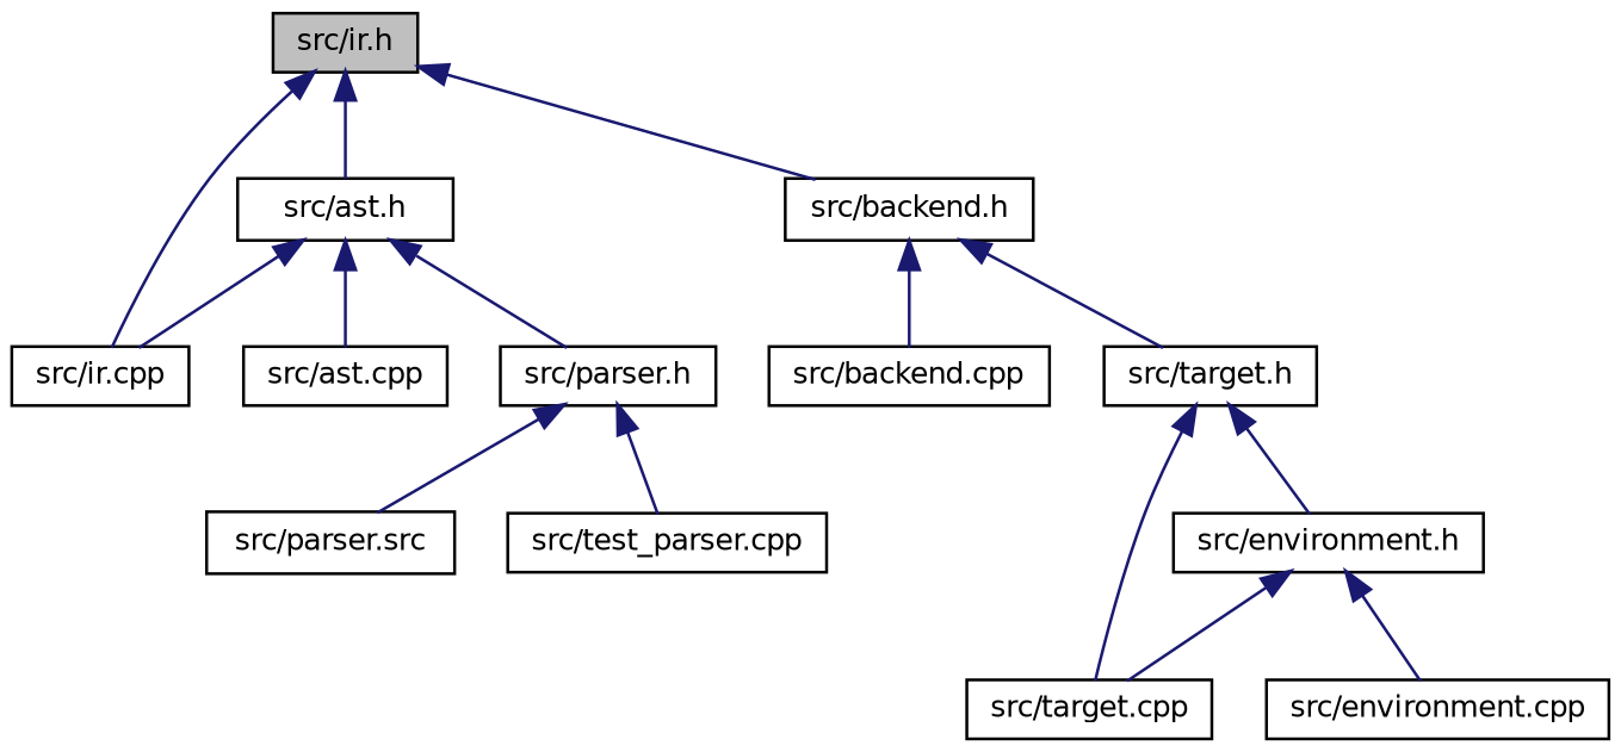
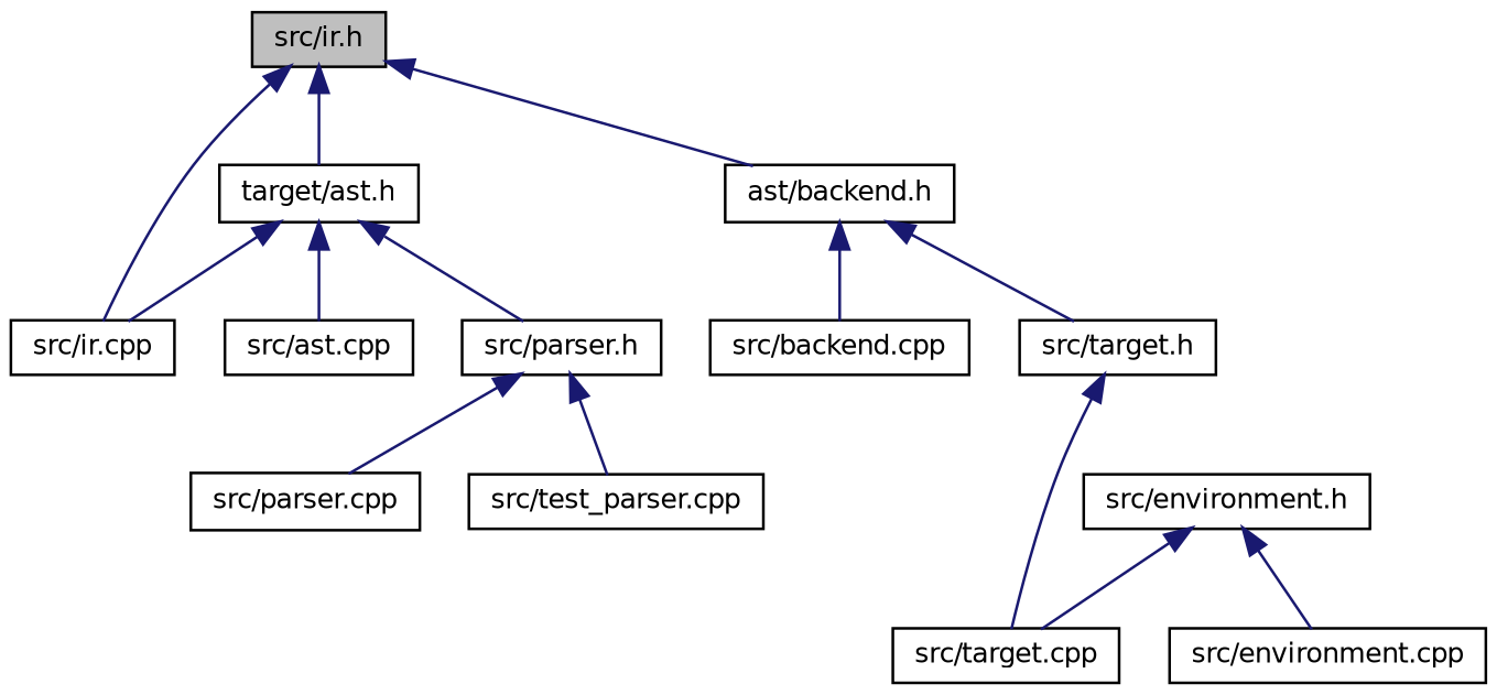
  digraph {
    node [color=black fillcolor=white fontname=Helvetica fontsize=10 shape=record style=filled]
    edge [color=midnightblue dir=back fontname=Helvetica fontsize=10 labelfontname=Helvetica labelfontsize=10 style=solid]
    n1 [fillcolor=grey75 fontcolor=black height=0.2 label="src/ir.h" width=0.4]
-   n2 [height=0.2 label="src/ast.h" width=0.4]
+   n2 [height=0.2 label="target/ast.h" width=0.4]
    n3 [height=0.2 label="src/ir.cpp" width=0.4]
-   n4 [height=0.2 label="src/backend.h" width=0.4]
+   n4 [height=0.2 label="ast/backend.h" width=0.4]
    n5 [height=0.2 label="src/ast.cpp" width=0.4]
    n6 [height=0.2 label="src/parser.h" width=0.4]
    n7 [height=0.2 label="src/backend.cpp" width=0.4]
    n8 [height=0.2 label="src/target.h" width=0.4]
-   n9 [height=0.2 label="src/parser.src" width=0.4]
+   n9 [height=0.2 label="src/parser.cpp" width=0.4]
    n10 [height=0.2 label="src/test_parser.cpp" width=0.4]
    n11 [height=0.2 label="src/environment.h" width=0.4]
    n12 [height=0.2 label="src/target.cpp" width=0.4]
    n13 [height=0.2 label="src/environment.cpp" width=0.4]
    n1 -> n2
    n1 -> n3
    n1 -> n4
    n2 -> n3
    n2 -> n5
    n2 -> n6
    n4 -> n7
    n4 -> n8
    n6 -> n9
    n6 -> n10
-   n8 -> n11
    n8 -> n12
    n11 -> n12
    n11 -> n13
  }
